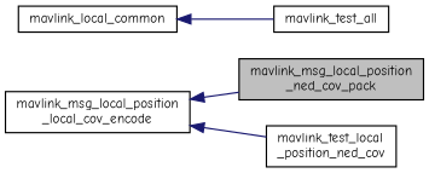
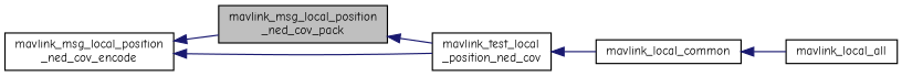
  digraph {
    fontname="Comic Neue"
    rankdir=LR
    node [color=black fillcolor=white fontname="Comic Neue" fontsize=10 shape=record style=filled]
    edge [color=midnightblue dir=back fontname="Comic Neue" fontsize=10 labelfontname=Helvetica labelfontsize=10 style=solid]
    n1 [fillcolor=grey75 fontcolor=black height=0.2 label="mavlink_msg_local_position\l_ned_cov_pack" width=0.4]
    n2 [height=0.2 label="mavlink_test_local\l_position_ned_cov" width=0.4]
-   n3 [height=0.2 label="mavlink_msg_local_position\l_local_cov_encode" width=0.4]
+   n3 [height=0.2 label="mavlink_msg_local_position\l_ned_cov_encode" width=0.4]
    n4 [height=0.2 label=mavlink_local_common width=0.4]
-   n5 [height=0.2 label=mavlink_test_all width=0.4]
+   n5 [height=0.2 label=mavlink_local_all width=0.4]
+   n1 -> n2
+   n2 -> n4
    n3 -> n1
    n3 -> n2
    n4 -> n5
  }
